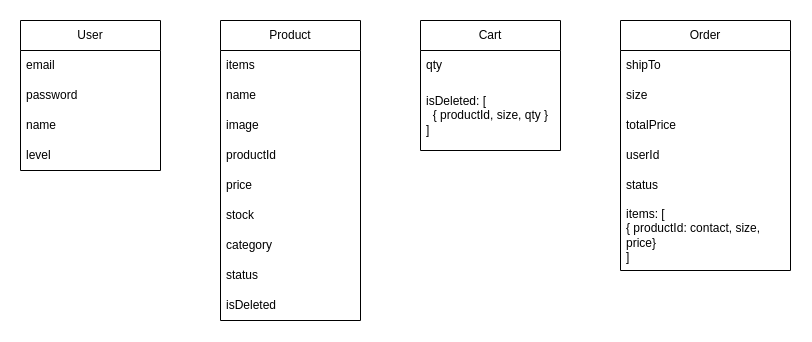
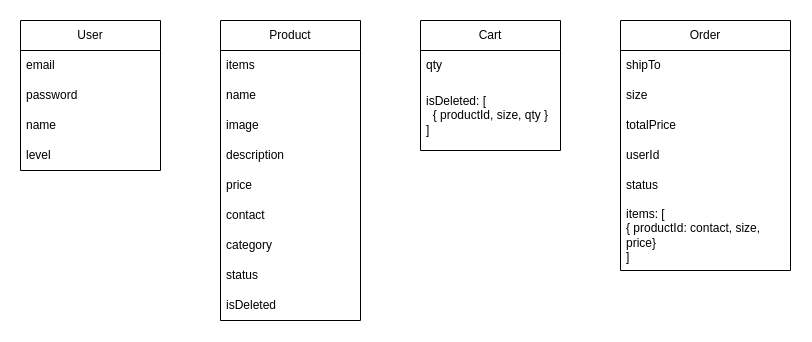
  <mxCell id="0" />
  <mxCell id="1" parent="0" />
  <mxCell id="2" value="User" style="swimlane;fontStyle=0;childLayout=stackLayout;horizontal=1;startSize=30;horizontalStack=0;resizeParent=1;resizeParentMax=0;resizeLast=0;collapsible=1;marginBottom=0;whiteSpace=wrap;html=1;" vertex="1" parent="1"><mxGeometry x="20" y="20" width="140" height="150" as="geometry" /></mxCell>
  <mxCell id="3" value="email" style="text;strokeColor=none;fillColor=none;align=left;verticalAlign=middle;spacingLeft=4;spacingRight=4;overflow=hidden;points=[[0,0.5],[1,0.5]];portConstraint=eastwest;rotatable=0;whiteSpace=wrap;html=1;" vertex="1" parent="2"><mxGeometry y="30" width="140" height="30" as="geometry" /></mxCell>
  <mxCell id="4" value="password" style="text;strokeColor=none;fillColor=none;align=left;verticalAlign=middle;spacingLeft=4;spacingRight=4;overflow=hidden;points=[[0,0.5],[1,0.5]];portConstraint=eastwest;rotatable=0;whiteSpace=wrap;html=1;" vertex="1" parent="2"><mxGeometry y="60" width="140" height="30" as="geometry" /></mxCell>
  <mxCell id="5" value="name" style="text;strokeColor=none;fillColor=none;align=left;verticalAlign=middle;spacingLeft=4;spacingRight=4;overflow=hidden;points=[[0,0.5],[1,0.5]];portConstraint=eastwest;rotatable=0;whiteSpace=wrap;html=1;" vertex="1" parent="2"><mxGeometry y="90" width="140" height="30" as="geometry" /></mxCell>
  <mxCell id="6" value="level" style="text;strokeColor=none;fillColor=none;align=left;verticalAlign=middle;spacingLeft=4;spacingRight=4;overflow=hidden;points=[[0,0.5],[1,0.5]];portConstraint=eastwest;rotatable=0;whiteSpace=wrap;html=1;" vertex="1" parent="2"><mxGeometry y="120" width="140" height="30" as="geometry" /></mxCell>
  <mxCell id="7" value="Product" style="swimlane;fontStyle=0;childLayout=stackLayout;horizontal=1;startSize=30;horizontalStack=0;resizeParent=1;resizeParentMax=0;resizeLast=0;collapsible=1;marginBottom=0;whiteSpace=wrap;html=1;" vertex="1" parent="1"><mxGeometry x="220" y="20" width="140" height="300" as="geometry" /></mxCell>
  <mxCell id="8" value="items" style="text;strokeColor=none;fillColor=none;align=left;verticalAlign=middle;spacingLeft=4;spacingRight=4;overflow=hidden;points=[[0,0.5],[1,0.5]];portConstraint=eastwest;rotatable=0;whiteSpace=wrap;html=1;" vertex="1" parent="7"><mxGeometry y="30" width="140" height="30" as="geometry" /></mxCell>
  <mxCell id="9" value="name" style="text;strokeColor=none;fillColor=none;align=left;verticalAlign=middle;spacingLeft=4;spacingRight=4;overflow=hidden;points=[[0,0.5],[1,0.5]];portConstraint=eastwest;rotatable=0;whiteSpace=wrap;html=1;" vertex="1" parent="7"><mxGeometry y="60" width="140" height="30" as="geometry" /></mxCell>
  <mxCell id="10" value="image" style="text;strokeColor=none;fillColor=none;align=left;verticalAlign=middle;spacingLeft=4;spacingRight=4;overflow=hidden;points=[[0,0.5],[1,0.5]];portConstraint=eastwest;rotatable=0;whiteSpace=wrap;html=1;" vertex="1" parent="7"><mxGeometry y="90" width="140" height="30" as="geometry" /></mxCell>
- <mxCell id="11" value="productId" style="text;strokeColor=none;fillColor=none;align=left;verticalAlign=middle;spacingLeft=4;spacingRight=4;overflow=hidden;points=[[0,0.5],[1,0.5]];portConstraint=eastwest;rotatable=0;whiteSpace=wrap;html=1;" vertex="1" parent="7"><mxGeometry y="120" width="140" height="30" as="geometry" /></mxCell>
+ <mxCell id="11" value="description" style="text;strokeColor=none;fillColor=none;align=left;verticalAlign=middle;spacingLeft=4;spacingRight=4;overflow=hidden;points=[[0,0.5],[1,0.5]];portConstraint=eastwest;rotatable=0;whiteSpace=wrap;html=1;" vertex="1" parent="7"><mxGeometry y="120" width="140" height="30" as="geometry" /></mxCell>
  <mxCell id="12" value="price" style="text;strokeColor=none;fillColor=none;align=left;verticalAlign=middle;spacingLeft=4;spacingRight=4;overflow=hidden;points=[[0,0.5],[1,0.5]];portConstraint=eastwest;rotatable=0;whiteSpace=wrap;html=1;" vertex="1" parent="7"><mxGeometry y="150" width="140" height="30" as="geometry" /></mxCell>
- <mxCell id="13" value="stock" style="text;strokeColor=none;fillColor=none;align=left;verticalAlign=middle;spacingLeft=4;spacingRight=4;overflow=hidden;points=[[0,0.5],[1,0.5]];portConstraint=eastwest;rotatable=0;whiteSpace=wrap;html=1;" vertex="1" parent="7"><mxGeometry y="180" width="140" height="30" as="geometry" /></mxCell>
+ <mxCell id="13" value="contact" style="text;strokeColor=none;fillColor=none;align=left;verticalAlign=middle;spacingLeft=4;spacingRight=4;overflow=hidden;points=[[0,0.5],[1,0.5]];portConstraint=eastwest;rotatable=0;whiteSpace=wrap;html=1;" vertex="1" parent="7"><mxGeometry y="180" width="140" height="30" as="geometry" /></mxCell>
  <mxCell id="14" value="category" style="text;strokeColor=none;fillColor=none;align=left;verticalAlign=middle;spacingLeft=4;spacingRight=4;overflow=hidden;points=[[0,0.5],[1,0.5]];portConstraint=eastwest;rotatable=0;whiteSpace=wrap;html=1;" vertex="1" parent="7"><mxGeometry y="210" width="140" height="30" as="geometry" /></mxCell>
  <mxCell id="15" value="status" style="text;strokeColor=none;fillColor=none;align=left;verticalAlign=middle;spacingLeft=4;spacingRight=4;overflow=hidden;points=[[0,0.5],[1,0.5]];portConstraint=eastwest;rotatable=0;whiteSpace=wrap;html=1;" vertex="1" parent="7"><mxGeometry y="240" width="140" height="30" as="geometry" /></mxCell>
  <mxCell id="16" value="isDeleted" style="text;strokeColor=none;fillColor=none;align=left;verticalAlign=middle;spacingLeft=4;spacingRight=4;overflow=hidden;points=[[0,0.5],[1,0.5]];portConstraint=eastwest;rotatable=0;whiteSpace=wrap;html=1;" vertex="1" parent="7"><mxGeometry y="270" width="140" height="30" as="geometry" /></mxCell>
  <mxCell id="17" value="Cart" style="swimlane;fontStyle=0;childLayout=stackLayout;horizontal=1;startSize=30;horizontalStack=0;resizeParent=1;resizeParentMax=0;resizeLast=0;collapsible=1;marginBottom=0;whiteSpace=wrap;html=1;" vertex="1" parent="1"><mxGeometry x="420" y="20" width="140" height="130" as="geometry" /></mxCell>
  <mxCell id="18" value="qty" style="text;strokeColor=none;fillColor=none;align=left;verticalAlign=middle;spacingLeft=4;spacingRight=4;overflow=hidden;points=[[0,0.5],[1,0.5]];portConstraint=eastwest;rotatable=0;whiteSpace=wrap;html=1;" vertex="1" parent="17"><mxGeometry y="30" width="140" height="30" as="geometry" /></mxCell>
  <mxCell id="19" value="isDeleted: [&amp;nbsp;&amp;nbsp;&lt;div&gt;&amp;nbsp; { productId, size, qty }&amp;nbsp;&amp;nbsp;&lt;/div&gt;&lt;div&gt;]&lt;/div&gt;" style="text;strokeColor=none;fillColor=none;align=left;verticalAlign=middle;spacingLeft=4;spacingRight=4;overflow=hidden;points=[[0,0.5],[1,0.5]];portConstraint=eastwest;rotatable=0;whiteSpace=wrap;html=1;" vertex="1" parent="17"><mxGeometry y="60" width="140" height="70" as="geometry" /></mxCell>
  <mxCell id="20" value="Order" style="swimlane;fontStyle=0;childLayout=stackLayout;horizontal=1;startSize=30;horizontalStack=0;resizeParent=1;resizeParentMax=0;resizeLast=0;collapsible=1;marginBottom=0;whiteSpace=wrap;html=1;" vertex="1" parent="1"><mxGeometry x="620" y="20" width="170" height="250" as="geometry" /></mxCell>
  <mxCell id="21" value="shipTo" style="text;strokeColor=none;fillColor=none;align=left;verticalAlign=middle;spacingLeft=4;spacingRight=4;overflow=hidden;points=[[0,0.5],[1,0.5]];portConstraint=eastwest;rotatable=0;whiteSpace=wrap;html=1;" vertex="1" parent="20"><mxGeometry y="30" width="170" height="30" as="geometry" /></mxCell>
  <mxCell id="22" value="size" style="text;strokeColor=none;fillColor=none;align=left;verticalAlign=middle;spacingLeft=4;spacingRight=4;overflow=hidden;points=[[0,0.5],[1,0.5]];portConstraint=eastwest;rotatable=0;whiteSpace=wrap;html=1;" vertex="1" parent="20"><mxGeometry y="60" width="170" height="30" as="geometry" /></mxCell>
  <mxCell id="23" value="totalPrice" style="text;strokeColor=none;fillColor=none;align=left;verticalAlign=middle;spacingLeft=4;spacingRight=4;overflow=hidden;points=[[0,0.5],[1,0.5]];portConstraint=eastwest;rotatable=0;whiteSpace=wrap;html=1;" vertex="1" parent="20"><mxGeometry y="90" width="170" height="30" as="geometry" /></mxCell>
  <mxCell id="24" value="userId" style="text;strokeColor=none;fillColor=none;align=left;verticalAlign=middle;spacingLeft=4;spacingRight=4;overflow=hidden;points=[[0,0.5],[1,0.5]];portConstraint=eastwest;rotatable=0;whiteSpace=wrap;html=1;" vertex="1" parent="20"><mxGeometry y="120" width="170" height="30" as="geometry" /></mxCell>
  <mxCell id="25" value="status" style="text;strokeColor=none;fillColor=none;align=left;verticalAlign=middle;spacingLeft=4;spacingRight=4;overflow=hidden;points=[[0,0.5],[1,0.5]];portConstraint=eastwest;rotatable=0;whiteSpace=wrap;html=1;" vertex="1" parent="20"><mxGeometry y="150" width="170" height="30" as="geometry" /></mxCell>
  <mxCell id="26" value="items: [&lt;br&gt;{&amp;nbsp;&lt;span style=&quot;background-color: initial;&quot;&gt;productId: contact, size, price}&lt;/span&gt;&lt;div&gt;&lt;div&gt;]&lt;/div&gt;&lt;/div&gt;" style="text;strokeColor=none;fillColor=none;align=left;verticalAlign=middle;spacingLeft=4;spacingRight=4;overflow=hidden;points=[[0,0.5],[1,0.5]];portConstraint=eastwest;rotatable=0;whiteSpace=wrap;html=1;" vertex="1" parent="20"><mxGeometry y="180" width="170" height="70" as="geometry" /></mxCell>
